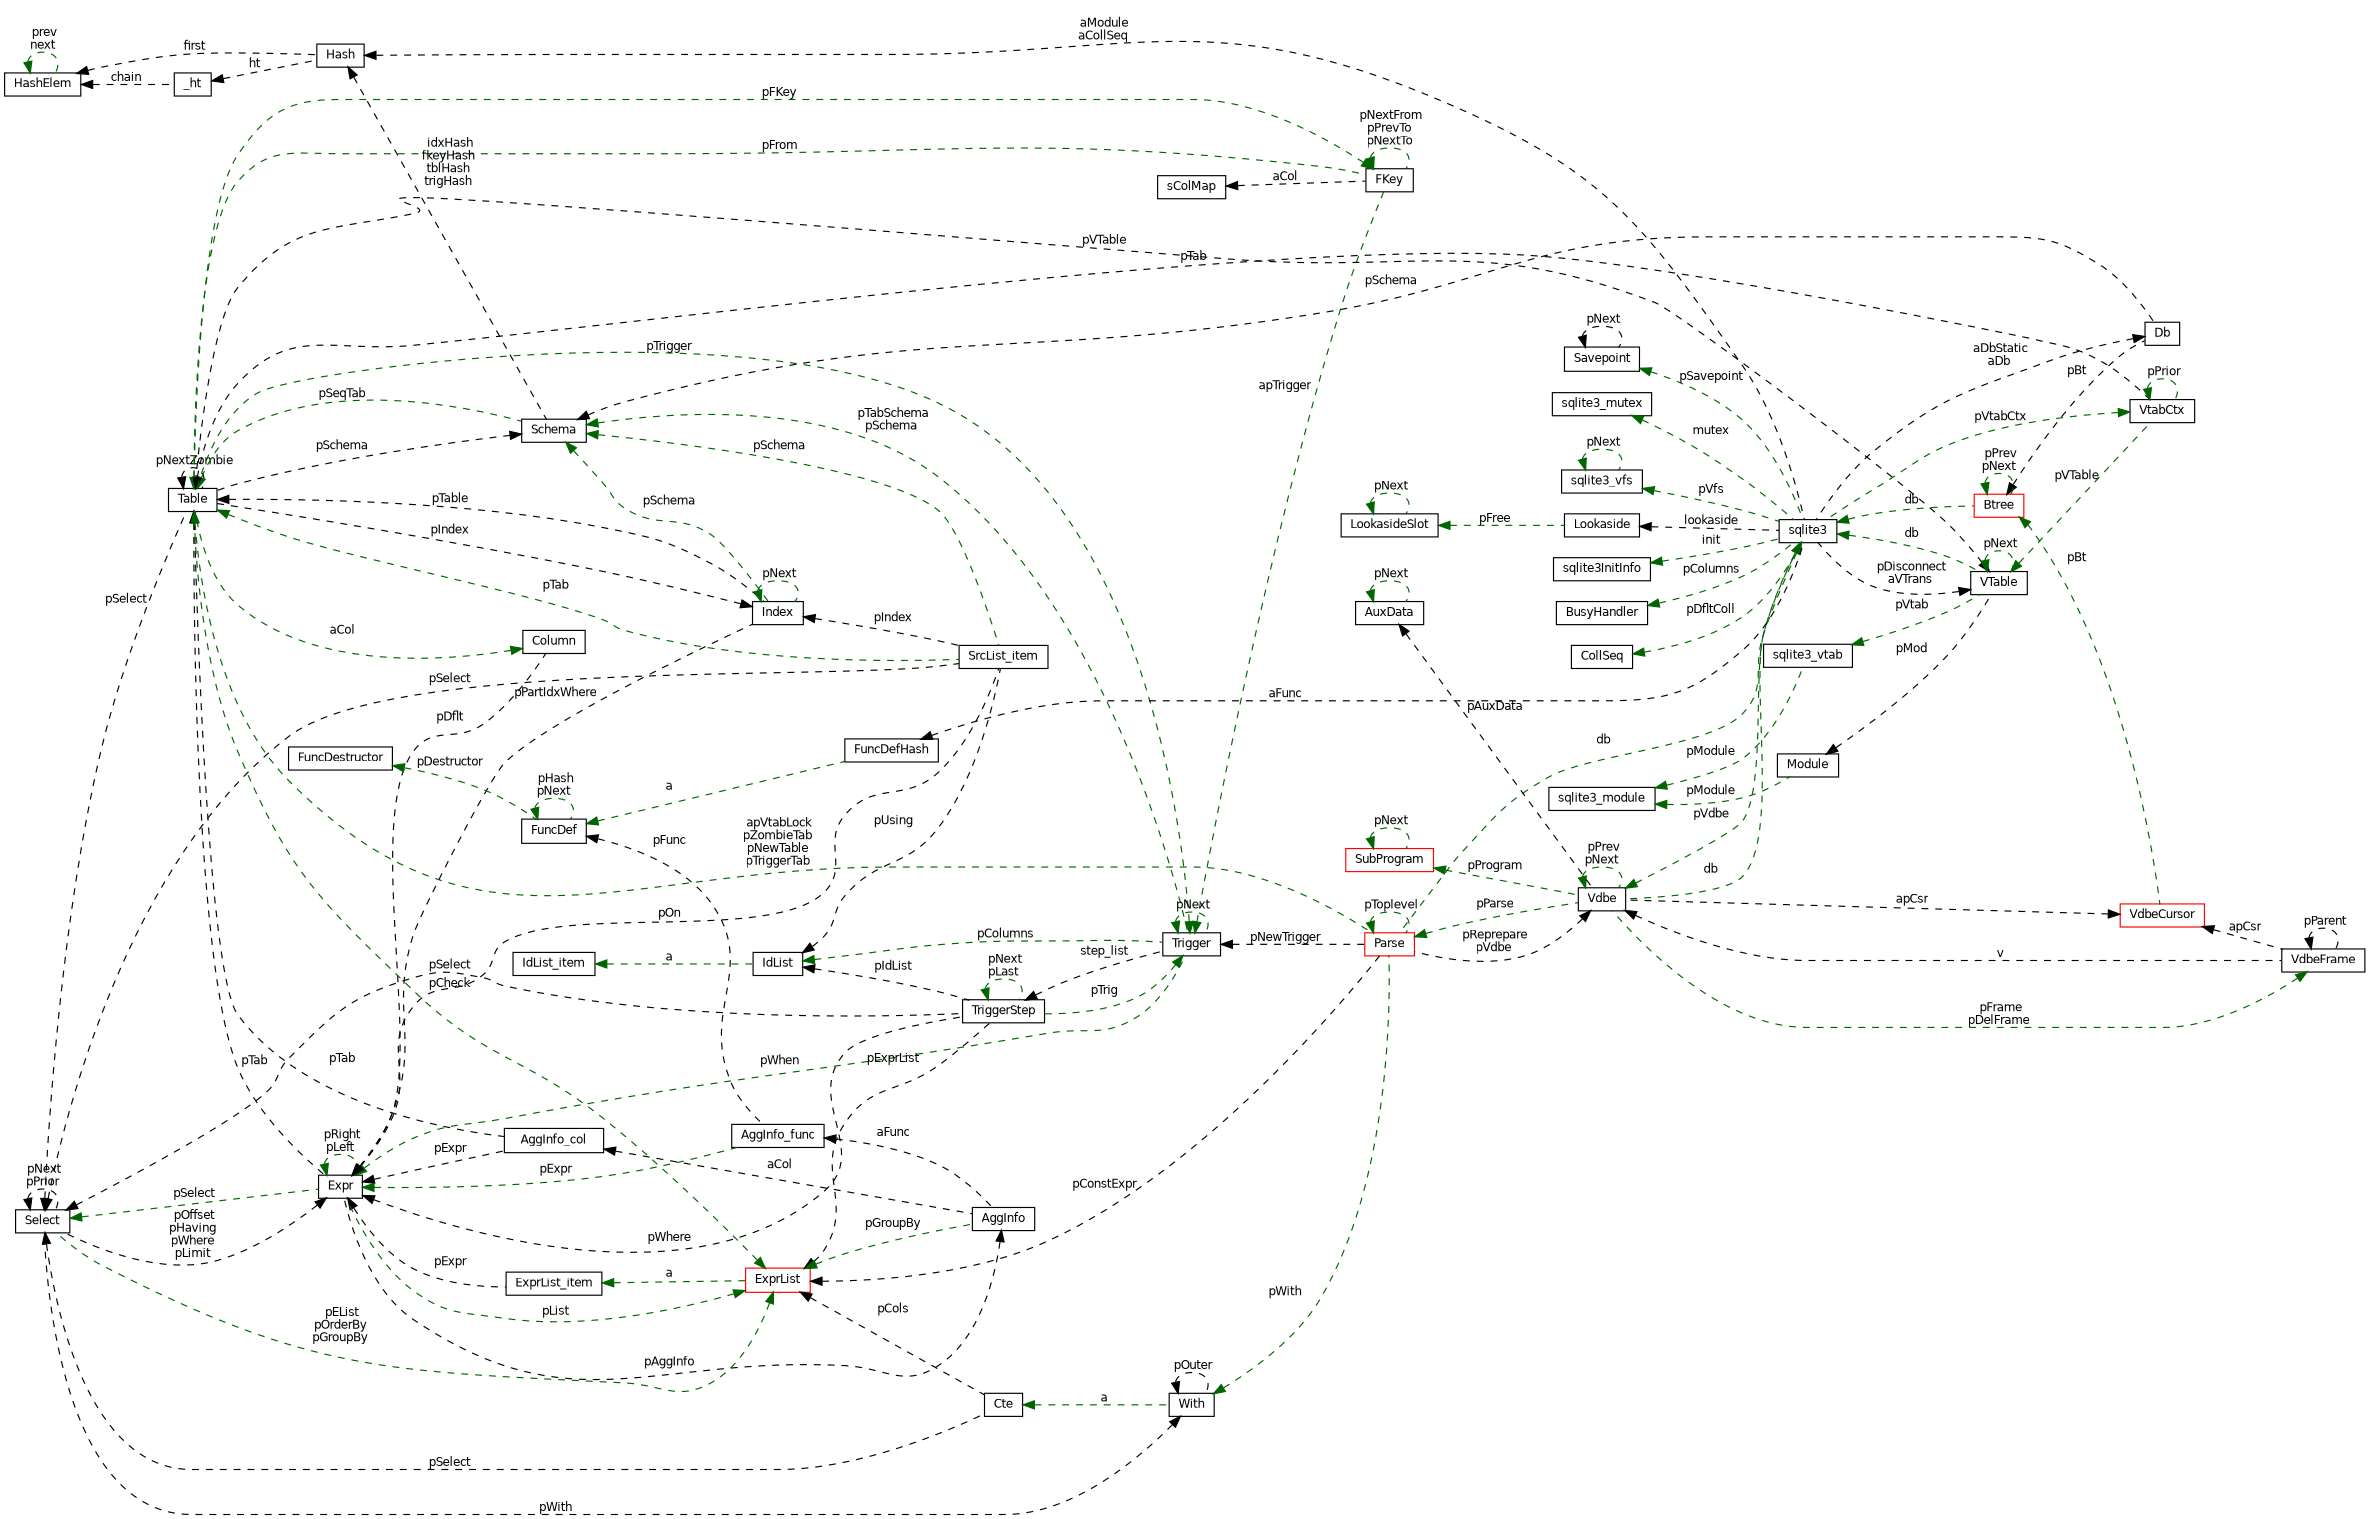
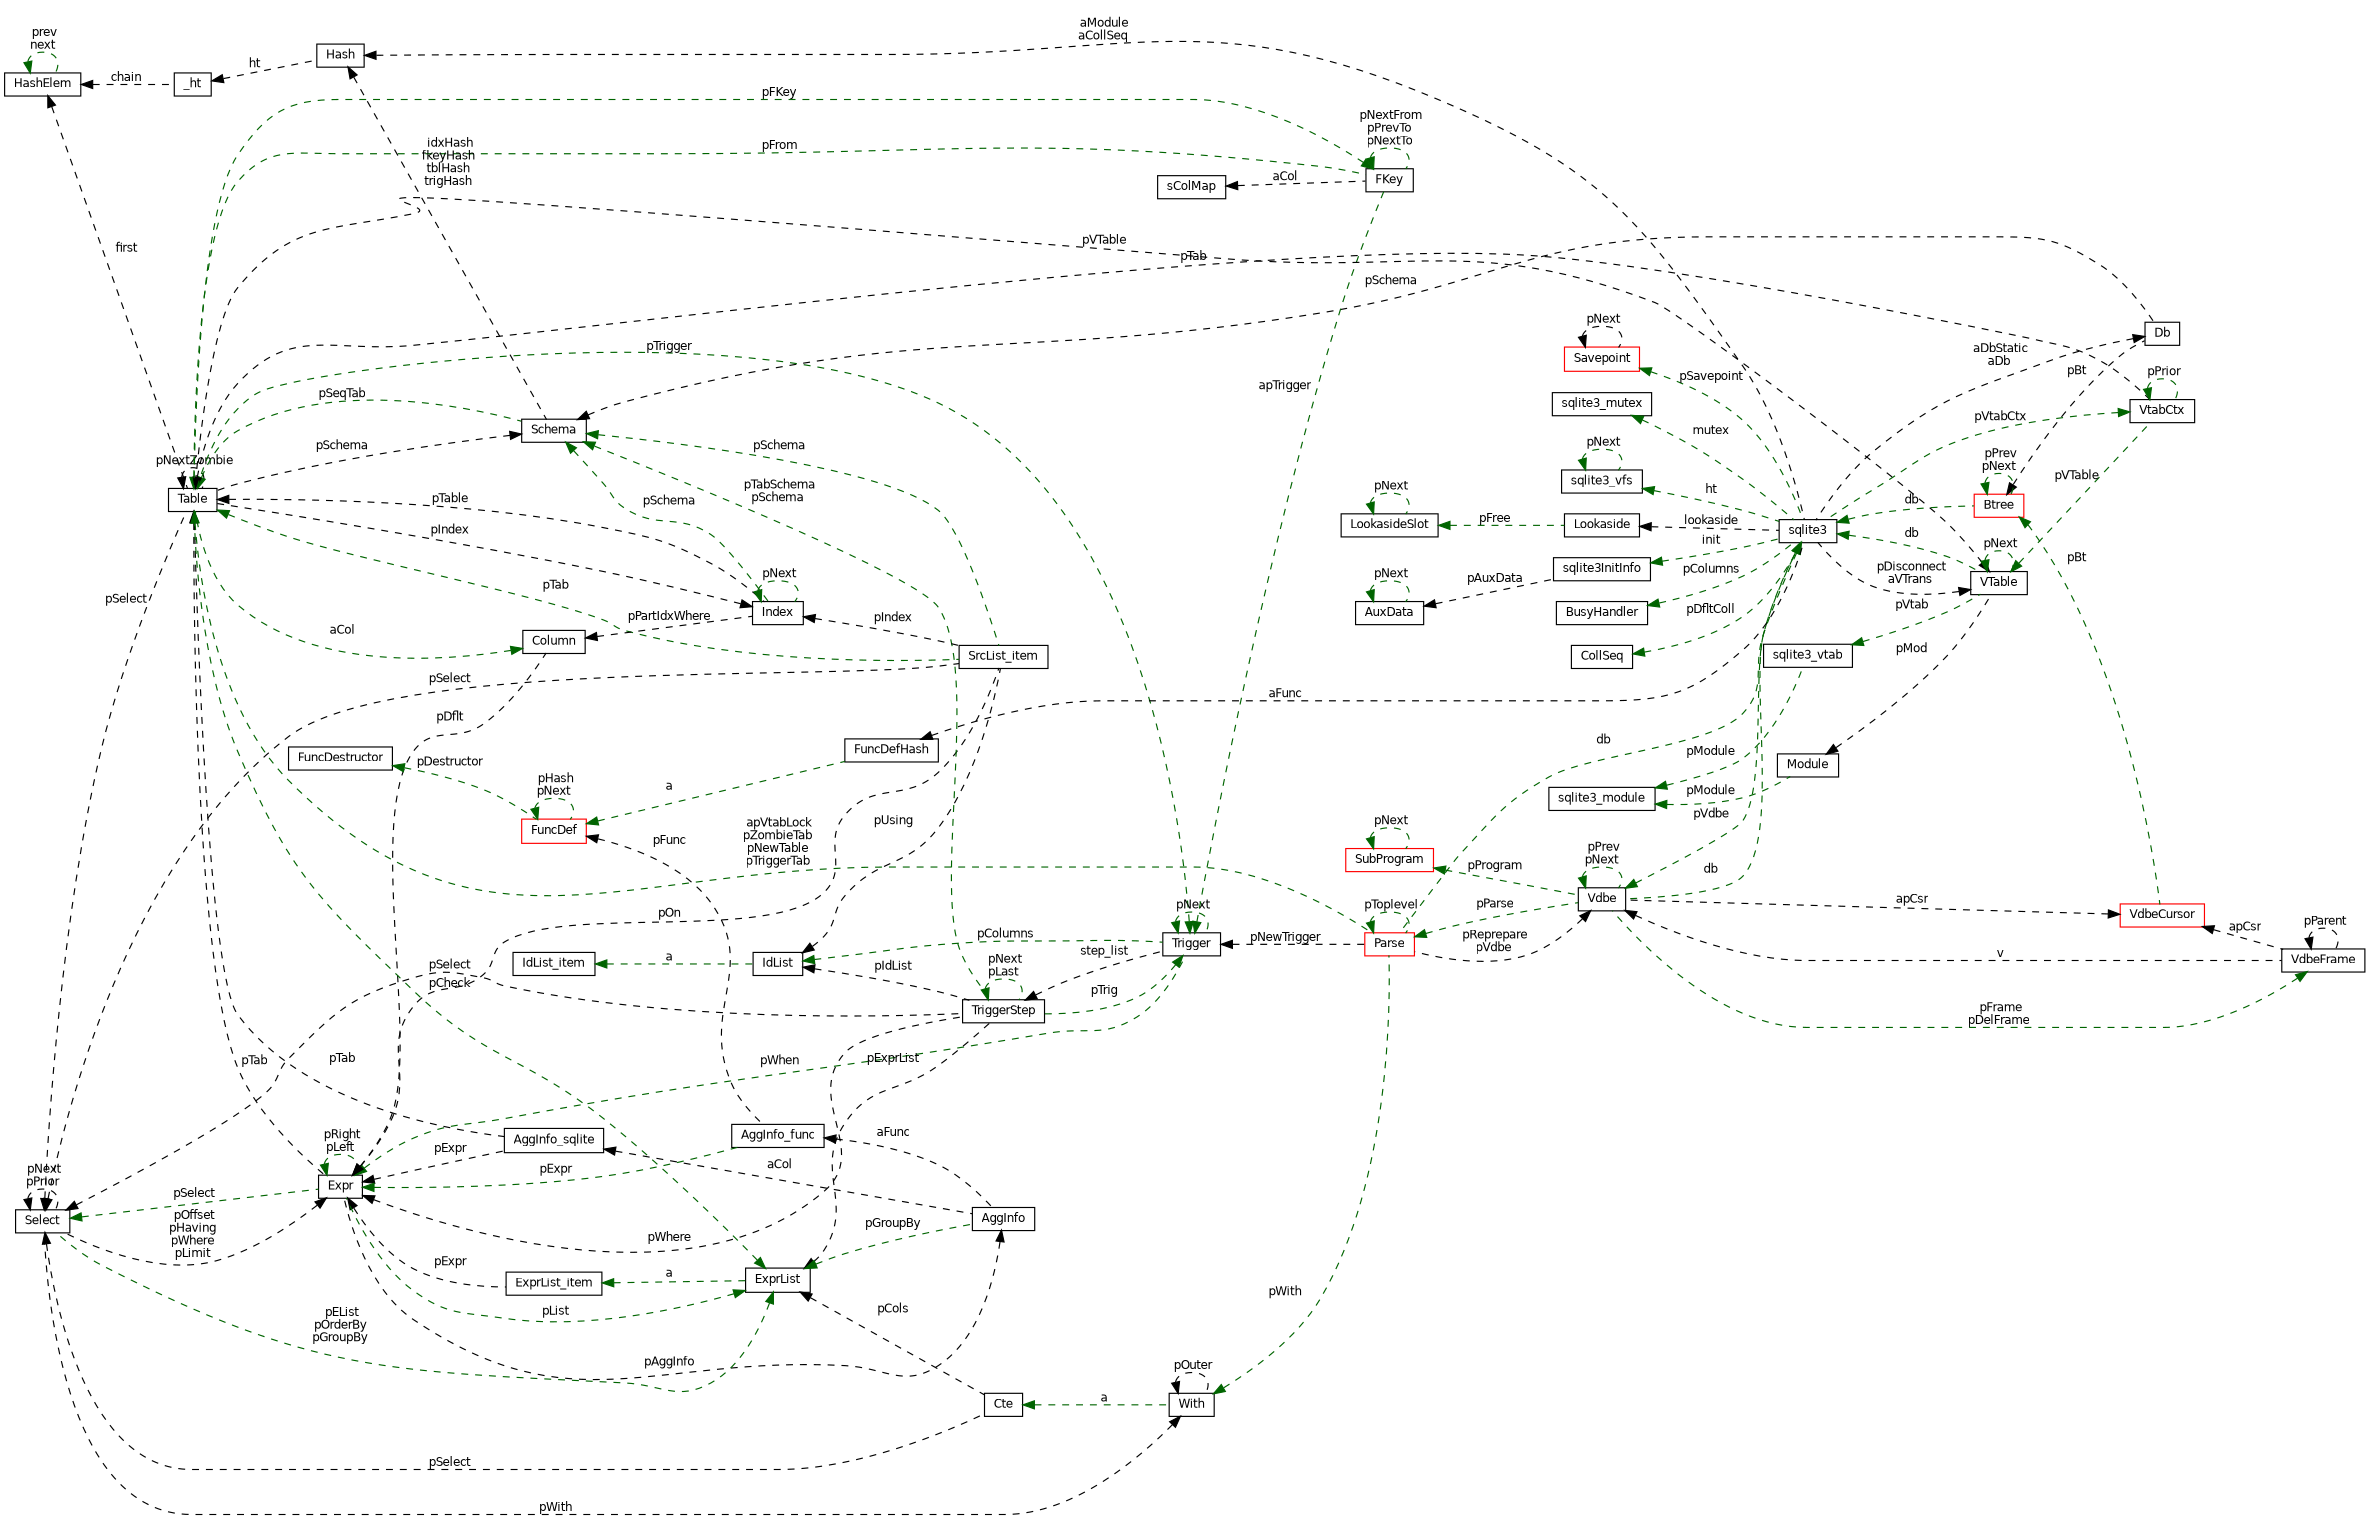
  digraph {
    rankdir=LR
    node [color=black fillcolor=white fontname=Helvetica fontsize=10 shape=record style=filled]
    edge [color=darkgreen dir=back fontname=Helvetica fontsize=10 labelfontname=Helvetica labelfontsize=10 style=dashed]
    n1 [height=0.2 label=Select width=0.4]
    n2 [height=0.2 label=SrcList_item width=0.4]
    n3 [height=0.2 label=Table width=0.4]
    n4 [height=0.2 label=Expr width=0.4]
    n5 [height=0.2 label=TriggerStep width=0.4]
    n6 [height=0.2 label=Cte width=0.4]
    n7 [height=0.2 label=Schema width=0.4]
    n8 [height=0.2 label=Trigger width=0.4]
    n9 [height=0.2 label=Db width=0.4]
    n10 [height=0.2 label=Index width=0.4]
-   n11 [height=0.2 label=AggInfo_col width=0.4]
+   n11 [height=0.2 label=AggInfo_sqlite width=0.4]
    n12 [height=0.2 label=FKey width=0.4]
    n13 [color=red height=0.2 label=Parse width=0.4]
    n14 [height=0.2 label=VtabCtx width=0.4]
    n15 [height=0.2 label=sqlite3 width=0.4]
    n16 [height=0.2 label=Column width=0.4]
    n17 [height=0.2 label=AggInfo_func width=0.4]
    n18 [height=0.2 label=ExprList_item width=0.4]
    n19 [height=0.2 label=AggInfo width=0.4]
    n20 [height=0.2 label=Vdbe width=0.4]
-   n21 [color=red height=0.2 label=ExprList width=0.4]
-   n22 [height=0.2 label=FuncDef width=0.4]
+   n21 [height=0.2 label=ExprList width=0.4]
+   n22 [color=red height=0.2 label=FuncDef width=0.4]
    n23 [height=0.2 label=FuncDefHash width=0.4]
    n24 [height=0.2 label=FuncDestructor width=0.4]
    n25 [height=0.2 label=With width=0.4]
    n26 [height=0.2 label=sColMap width=0.4]
    n27 [height=0.2 label=IdList width=0.4]
    n28 [height=0.2 label=IdList_item width=0.4]
    n29 [height=0.2 label=VTable width=0.4]
    n30 [color=red height=0.2 label=Btree width=0.4]
    n31 [height=0.2 label=VdbeFrame width=0.4]
    n32 [color=red height=0.2 label=VdbeCursor width=0.4]
    n33 [height=0.2 label=AuxData width=0.4]
    n34 [color=red height=0.2 label=SubProgram width=0.4]
-   n35 [height=0.2 label=Savepoint width=0.4]
+   n35 [color=red height=0.2 label=Savepoint width=0.4]
    n36 [height=0.2 label=Lookaside width=0.4]
    n37 [height=0.2 label=LookasideSlot width=0.4]
    n38 [height=0.2 label=sqlite3_mutex width=0.4]
    n39 [height=0.2 label=sqlite3_vfs width=0.4]
    n40 [height=0.2 label=sqlite3InitInfo width=0.4]
    n41 [height=0.2 label=BusyHandler width=0.4]
    n42 [height=0.2 label=CollSeq width=0.4]
    n43 [height=0.2 label=Hash width=0.4]
    n44 [height=0.2 label=_ht width=0.4]
    n45 [height=0.2 label=HashElem width=0.4]
    n46 [height=0.2 label=Module width=0.4]
    n47 [height=0.2 label=sqlite3_module width=0.4]
    n48 [height=0.2 label=sqlite3_vtab width=0.4]
    n1 -> n1 [color=black label=" pNext\npPrior"]
    n1 -> n2 [color=black label=" pSelect"]
    n1 -> n3 [color=black label=" pSelect"]
    n1 -> n4 [label=" pSelect"]
    n1 -> n5 [color=black label=" pSelect"]
    n1 -> n6 [color=black label=" pSelect"]
    n3 -> n2 [label=" pTab"]
    n3 -> n3 [color=black label=" pNextZombie"]
    n3 -> n4 [color=black label=" pTab"]
    n3 -> n7 [label=" pSeqTab"]
    n3 -> n10 [color=black label=" pTable"]
    n3 -> n11 [color=black label=" pTab"]
    n3 -> n12 [label=" pFrom"]
    n3 -> n13 [label=" apVtabLock\npZombieTab\npNewTable\npTriggerTab"]
    n3 -> n14 [color=black label=" pTab"]
    n4 -> n1 [color=black label=" pOffset\npHaving\npWhere\npLimit"]
    n4 -> n2 [color=black label=" pOn"]
    n4 -> n4 [label=" pRight\npLeft"]
    n4 -> n5 [color=black label=" pWhere"]
    n4 -> n8 [label=" pWhen"]
-   n4 -> n10 [color=black label=" pPartIdxWhere"]
+   n16 -> n10 [color=black label=" pPartIdxWhere"]
    n4 -> n11 [color=black label=" pExpr"]
    n4 -> n16 [color=black label=" pDflt"]
    n4 -> n17 [label=" pExpr"]
    n4 -> n18 [color=black label=" pExpr"]
    n5 -> n5 [label=" pNext\npLast"]
    n5 -> n8 [color=black label=" step_list"]
    n6 -> n25 [label=" a"]
    n7 -> n2 [label=" pSchema"]
    n7 -> n3 [color=black label=" pSchema"]
-   n7 -> n8 [label=" pTabSchema\npSchema"]
+   n7 -> n5 [label=" pTabSchema\npSchema"]
    n7 -> n9 [color=black label=" pSchema"]
    n7 -> n10 [label=" pSchema"]
    n8 -> n3 [label=" pTrigger"]
    n8 -> n5 [label=" pTrig"]
    n8 -> n8 [label=" pNext"]
    n8 -> n12 [label=" apTrigger"]
    n8 -> n13 [color=black label=" pNewTrigger"]
    n9 -> n15 [color=black label=" aDbStatic\naDb"]
    n10 -> n2 [color=black label=" pIndex"]
    n10 -> n3 [color=black label=" pIndex"]
    n10 -> n10 [label=" pNext"]
    n11 -> n19 [color=black label=" aCol"]
    n12 -> n3 [label=" pFKey"]
    n12 -> n12 [label=" pNextFrom\npPrevTo\npNextTo"]
    n13 -> n13 [label=" pToplevel"]
    n13 -> n20 [label=" pParse"]
    n14 -> n14 [label=" pPrior"]
    n14 -> n15 [label=" pVtabCtx"]
    n15 -> n13 [label=" db"]
    n15 -> n20 [label=" db"]
    n15 -> n29 [label=" db"]
    n15 -> n30 [label=" db"]
    n16 -> n3 [label=" aCol"]
    n17 -> n19 [color=black label=" aFunc"]
    n18 -> n21 [label=" a"]
    n19 -> n4 [color=black label=" pAggInfo"]
    n20 -> n13 [color=black label=" pReprepare\npVdbe"]
    n20 -> n15 [label=" pVdbe"]
    n20 -> n20 [label=" pPrev\npNext"]
    n20 -> n31 [color=black label=" v"]
    n21 -> n1 [label=" pEList\npOrderBy\npGroupBy"]
    n21 -> n3 [label=" pCheck"]
    n21 -> n4 [label=" pList"]
    n21 -> n5 [color=black label=" pExprList"]
    n21 -> n6 [color=black label=" pCols"]
-   n21 -> n13 [color=black label=" pConstExpr"]
    n21 -> n19 [label=" pGroupBy"]
    n22 -> n17 [color=black label=" pFunc"]
    n22 -> n22 [label=" pHash\npNext"]
    n22 -> n23 [label=" a"]
    n23 -> n15 [color=black label=" aFunc"]
    n24 -> n22 [label=" pDestructor"]
    n25 -> n1 [color=black label=" pWith"]
    n25 -> n13 [label=" pWith"]
    n25 -> n25 [color=black label=" pOuter"]
    n26 -> n12 [color=black label=" aCol"]
    n27 -> n2 [color=black label=" pUsing"]
    n27 -> n5 [color=black label=" pIdList"]
    n27 -> n8 [label=" pColumns"]
    n28 -> n27 [label=" a"]
    n29 -> n3 [color=black label=" pVTable"]
    n29 -> n14 [label=" pVTable"]
    n29 -> n15 [color=black label=" pDisconnect\naVTrans"]
    n29 -> n29 [label=" pNext"]
    n30 -> n9 [color=black label=" pBt"]
    n30 -> n30 [label=" pPrev\npNext"]
    n30 -> n32 [label=" pBt"]
    n31 -> n20 [label=" pFrame\npDelFrame"]
    n31 -> n31 [color=black label=" pParent"]
    n32 -> n20 [color=black label=" apCsr"]
    n32 -> n31 [color=black label=" apCsr"]
-   n33 -> n20 [color=black label=" pAuxData"]
+   n33 -> n40 [color=black label=" pAuxData"]
    n33 -> n33 [label=" pNext"]
    n34 -> n20 [label=" pProgram"]
    n34 -> n34 [label=" pNext"]
    n35 -> n15 [label=" pSavepoint"]
    n35 -> n35 [color=black label=" pNext"]
    n36 -> n15 [color=black label=" lookaside"]
    n37 -> n36 [label=" pFree"]
    n37 -> n37 [label=" pNext"]
    n38 -> n15 [label=" mutex"]
-   n39 -> n15 [label=" pVfs"]
+   n39 -> n15 [label=" ht"]
    n39 -> n39 [label=" pNext"]
    n40 -> n15 [label=" init"]
    n41 -> n15 [label=" pColumns"]
    n42 -> n15 [label=" pDfltColl"]
    n43 -> n7 [color=black label=" idxHash\nfkeyHash\ntblHash\ntrigHash"]
    n43 -> n15 [color=black label=" aModule\naCollSeq"]
    n44 -> n43 [color=black label=" ht"]
-   n45 -> n43 [color=black label=" first"]
+   n45 -> n3 [color=black label=" first"]
    n45 -> n44 [color=black label=" chain"]
    n45 -> n45 [label=" prev\nnext"]
    n46 -> n29 [color=black label=" pMod"]
    n47 -> n46 [label=" pModule"]
    n47 -> n48 [label=" pModule"]
    n48 -> n29 [label=" pVtab"]
  }
